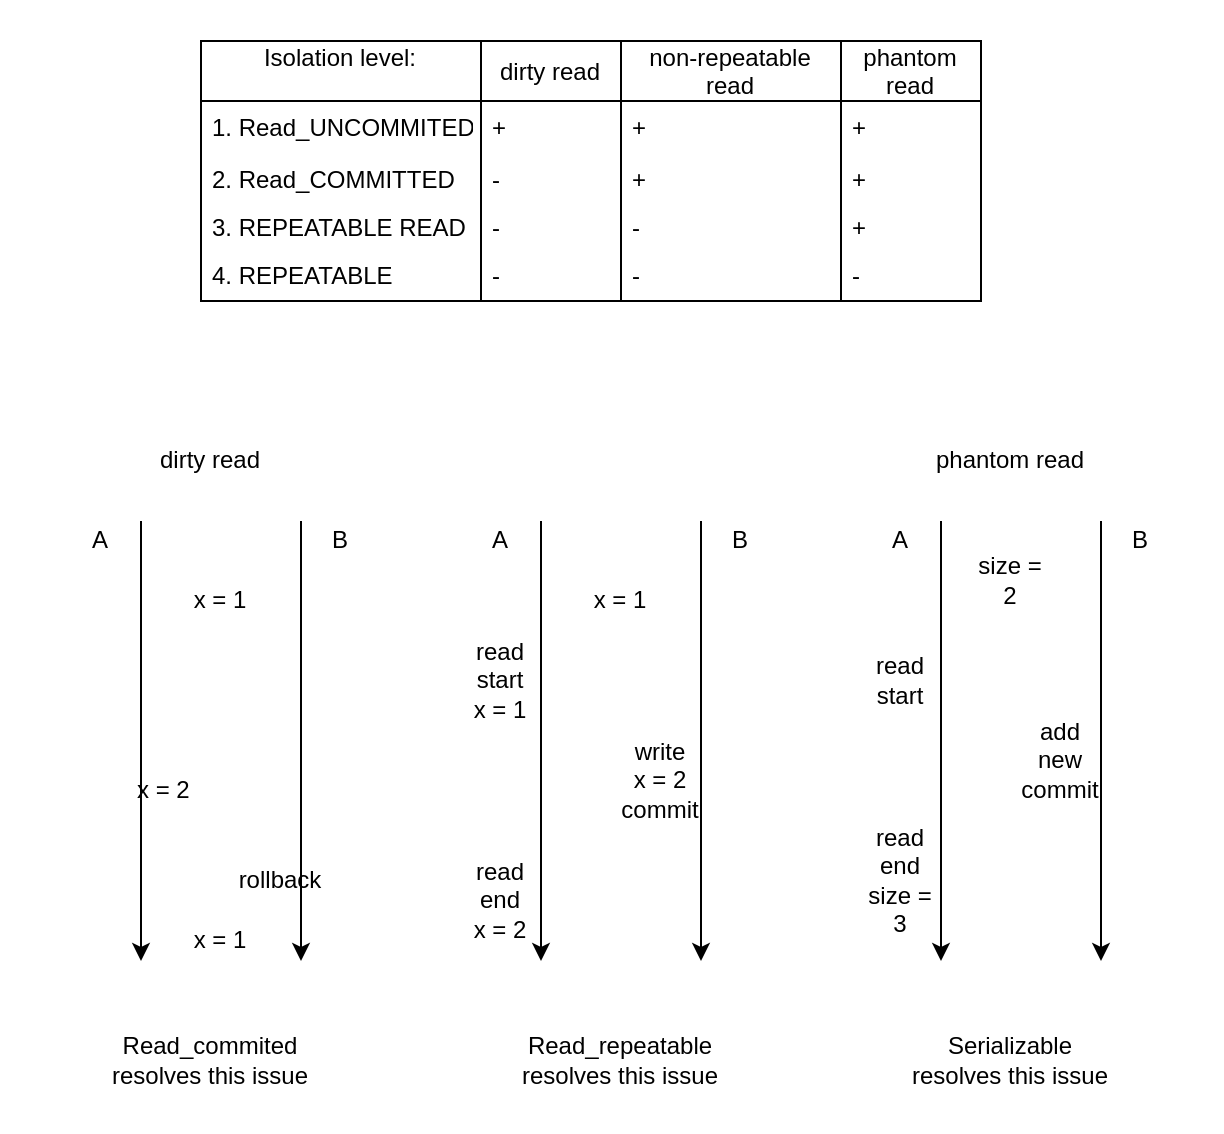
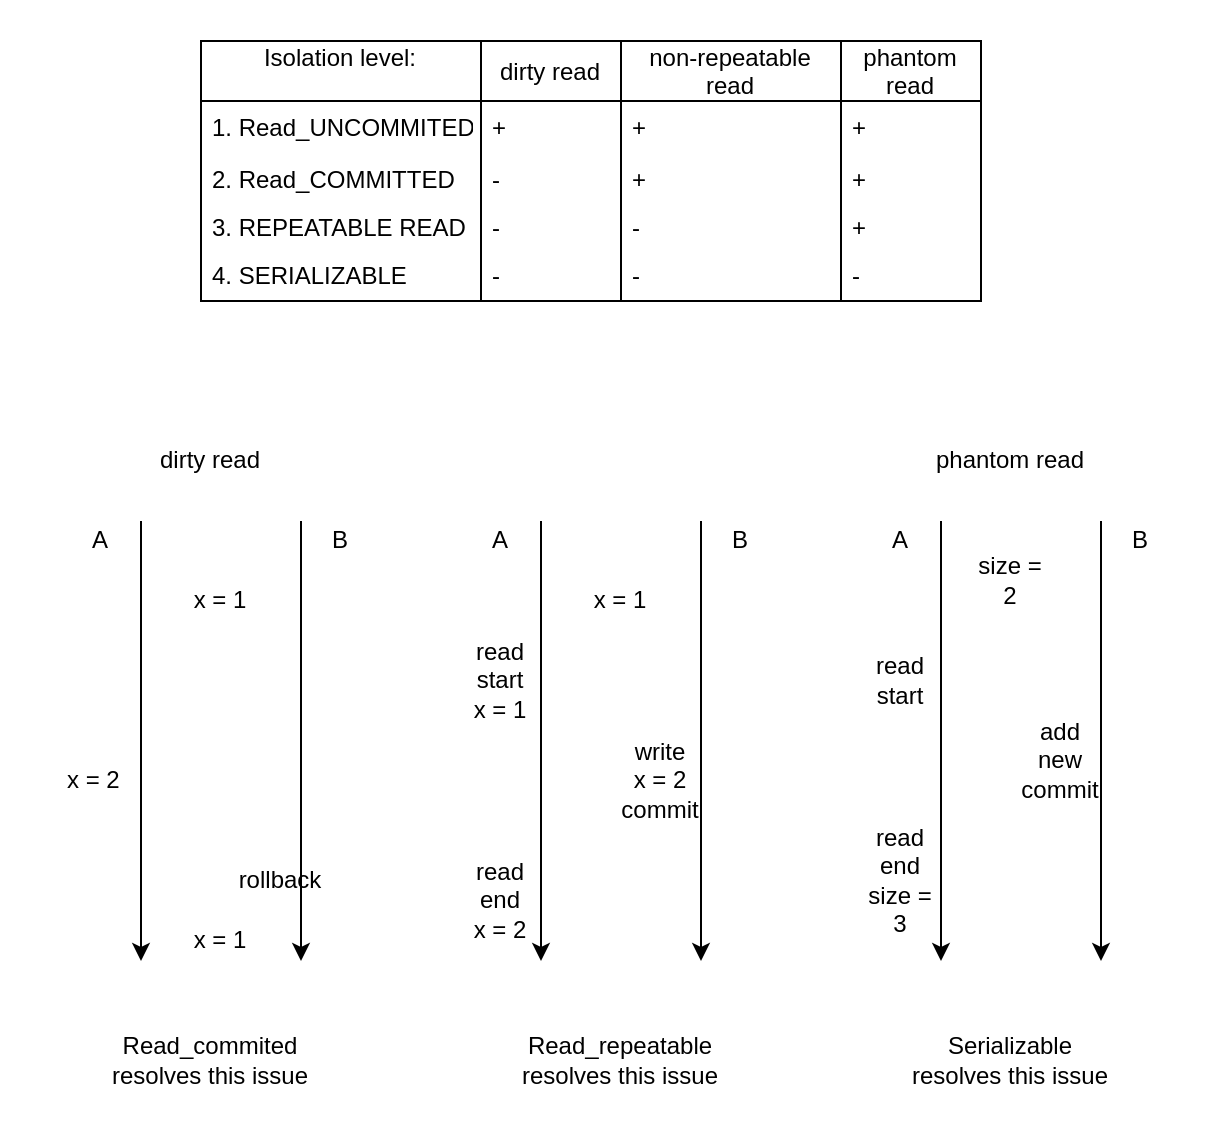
  <mxCell id="0" />
  <mxCell id="1" parent="0" />
  <mxCell id="2" value="dirty read" style="text;html=1;strokeColor=none;fillColor=none;align=center;verticalAlign=middle;whiteSpace=wrap;rounded=0;" vertex="1" parent="1"><mxGeometry x="60" y="220" width="90" height="20" as="geometry" /></mxCell>
  <mxCell id="3" value="phantom read" style="text;html=1;strokeColor=none;fillColor=none;align=center;verticalAlign=middle;whiteSpace=wrap;rounded=0;" vertex="1" parent="1"><mxGeometry x="460" y="220" width="90" height="20" as="geometry" /></mxCell>
  <mxCell id="4" value="" style="endArrow=classic;html=1;" edge="1" parent="1"><mxGeometry width="50" height="50" relative="1" as="geometry"><mxPoint x="70" y="260" as="sourcePoint" /><mxPoint x="70" y="480" as="targetPoint" /></mxGeometry></mxCell>
  <mxCell id="5" value="" style="endArrow=classic;html=1;" edge="1" parent="1"><mxGeometry width="50" height="50" relative="1" as="geometry"><mxPoint x="150" y="260" as="sourcePoint" /><mxPoint x="150" y="480" as="targetPoint" /></mxGeometry></mxCell>
  <mxCell id="6" value="" style="endArrow=classic;html=1;" edge="1" parent="1"><mxGeometry width="50" height="50" relative="1" as="geometry"><mxPoint x="270" y="260" as="sourcePoint" /><mxPoint x="270" y="480" as="targetPoint" /></mxGeometry></mxCell>
  <mxCell id="7" value="" style="endArrow=classic;html=1;" edge="1" parent="1"><mxGeometry width="50" height="50" relative="1" as="geometry"><mxPoint x="350" y="260" as="sourcePoint" /><mxPoint x="350" y="480" as="targetPoint" /></mxGeometry></mxCell>
  <mxCell id="8" value="" style="endArrow=classic;html=1;" edge="1" parent="1"><mxGeometry width="50" height="50" relative="1" as="geometry"><mxPoint x="470" y="260" as="sourcePoint" /><mxPoint x="470" y="480" as="targetPoint" /></mxGeometry></mxCell>
  <mxCell id="9" value="" style="endArrow=classic;html=1;" edge="1" parent="1"><mxGeometry width="50" height="50" relative="1" as="geometry"><mxPoint x="550" y="260" as="sourcePoint" /><mxPoint x="550" y="480" as="targetPoint" /></mxGeometry></mxCell>
  <mxCell id="10" value="A" style="text;html=1;strokeColor=none;fillColor=none;align=center;verticalAlign=middle;whiteSpace=wrap;rounded=0;" vertex="1" parent="1"><mxGeometry x="30" y="260" width="40" height="20" as="geometry" /></mxCell>
  <mxCell id="11" value="A" style="text;html=1;strokeColor=none;fillColor=none;align=center;verticalAlign=middle;whiteSpace=wrap;rounded=0;" vertex="1" parent="1"><mxGeometry x="230" y="260" width="40" height="20" as="geometry" /></mxCell>
  <mxCell id="12" value="A" style="text;html=1;strokeColor=none;fillColor=none;align=center;verticalAlign=middle;whiteSpace=wrap;rounded=0;" vertex="1" parent="1"><mxGeometry x="430" y="260" width="40" height="20" as="geometry" /></mxCell>
  <mxCell id="13" value="B" style="text;html=1;strokeColor=none;fillColor=none;align=center;verticalAlign=middle;whiteSpace=wrap;rounded=0;" vertex="1" parent="1"><mxGeometry x="150" y="260" width="40" height="20" as="geometry" /></mxCell>
  <mxCell id="14" value="B" style="text;html=1;strokeColor=none;fillColor=none;align=center;verticalAlign=middle;whiteSpace=wrap;rounded=0;" vertex="1" parent="1"><mxGeometry x="350" y="260" width="40" height="20" as="geometry" /></mxCell>
  <mxCell id="15" value="B" style="text;html=1;strokeColor=none;fillColor=none;align=center;verticalAlign=middle;whiteSpace=wrap;rounded=0;" vertex="1" parent="1"><mxGeometry x="550" y="260" width="40" height="20" as="geometry" /></mxCell>
  <mxCell id="16" value="x = 1" style="text;html=1;strokeColor=none;fillColor=none;align=center;verticalAlign=middle;whiteSpace=wrap;rounded=0;" vertex="1" parent="1"><mxGeometry x="90" y="290" width="40" height="20" as="geometry" /></mxCell>
- <mxCell id="17" value="&amp;nbsp;x = 2" style="text;html=1;strokeColor=none;fillColor=none;align=center;verticalAlign=middle;whiteSpace=wrap;rounded=0;" vertex="1" parent="1"><mxGeometry x="55" y="385" width="50" height="20" as="geometry" /></mxCell>
+ <mxCell id="17" value="&amp;nbsp;x = 2" style="text;html=1;strokeColor=none;fillColor=none;align=center;verticalAlign=middle;whiteSpace=wrap;rounded=0;" vertex="1" parent="1"><mxGeometry x="20" y="380" width="50" height="20" as="geometry" /></mxCell>
  <mxCell id="18" value="rollback" style="text;html=1;strokeColor=none;fillColor=none;align=center;verticalAlign=middle;whiteSpace=wrap;rounded=0;" vertex="1" parent="1"><mxGeometry x="115" y="430" width="50" height="20" as="geometry" /></mxCell>
  <mxCell id="19" value="Isolation level:&#10;" style="swimlane;fontStyle=0;childLayout=stackLayout;horizontal=1;startSize=30;horizontalStack=0;resizeParent=1;resizeParentMax=0;resizeLast=0;collapsible=1;marginBottom=0;" vertex="1" parent="1"><mxGeometry x="100" y="20" width="140" height="130" as="geometry" /></mxCell>
  <mxCell id="20" value="1. Read_UNCOMMITED" style="text;strokeColor=none;fillColor=none;align=left;verticalAlign=top;spacingLeft=4;spacingRight=4;overflow=hidden;rotatable=0;points=[[0,0.5],[1,0.5]];portConstraint=eastwest;" vertex="1" parent="19"><mxGeometry y="30" width="140" height="26" as="geometry" /></mxCell>
  <mxCell id="21" value="2. Read_COMMITTED" style="text;strokeColor=none;fillColor=none;align=left;verticalAlign=top;spacingLeft=4;spacingRight=4;overflow=hidden;rotatable=0;points=[[0,0.5],[1,0.5]];portConstraint=eastwest;" vertex="1" parent="19"><mxGeometry y="56" width="140" height="24" as="geometry" /></mxCell>
  <mxCell id="22" value="3. REPEATABLE READ" style="text;strokeColor=none;fillColor=none;align=left;verticalAlign=top;spacingLeft=4;spacingRight=4;overflow=hidden;rotatable=0;points=[[0,0.5],[1,0.5]];portConstraint=eastwest;" vertex="1" parent="19"><mxGeometry y="80" width="140" height="24" as="geometry" /></mxCell>
- <mxCell id="23" value="4. REPEATABLE" style="text;strokeColor=none;fillColor=none;align=left;verticalAlign=top;spacingLeft=4;spacingRight=4;overflow=hidden;rotatable=0;points=[[0,0.5],[1,0.5]];portConstraint=eastwest;" vertex="1" parent="19"><mxGeometry y="104" width="140" height="26" as="geometry" /></mxCell>
+ <mxCell id="23" value="4. SERIALIZABLE" style="text;strokeColor=none;fillColor=none;align=left;verticalAlign=top;spacingLeft=4;spacingRight=4;overflow=hidden;rotatable=0;points=[[0,0.5],[1,0.5]];portConstraint=eastwest;" vertex="1" parent="19"><mxGeometry y="104" width="140" height="26" as="geometry" /></mxCell>
  <mxCell id="24" value="dirty read" style="swimlane;fontStyle=0;childLayout=stackLayout;horizontal=1;startSize=30;horizontalStack=0;resizeParent=1;resizeParentMax=0;resizeLast=0;collapsible=1;marginBottom=0;" vertex="1" parent="1"><mxGeometry x="240" y="20" width="70" height="130" as="geometry" /></mxCell>
  <mxCell id="25" value="+" style="text;strokeColor=none;fillColor=none;align=left;verticalAlign=top;spacingLeft=4;spacingRight=4;overflow=hidden;rotatable=0;points=[[0,0.5],[1,0.5]];portConstraint=eastwest;" vertex="1" parent="24"><mxGeometry y="30" width="70" height="26" as="geometry" /></mxCell>
  <mxCell id="26" value="-" style="text;strokeColor=none;fillColor=none;align=left;verticalAlign=top;spacingLeft=4;spacingRight=4;overflow=hidden;rotatable=0;points=[[0,0.5],[1,0.5]];portConstraint=eastwest;" vertex="1" parent="24"><mxGeometry y="56" width="70" height="24" as="geometry" /></mxCell>
  <mxCell id="27" value="-" style="text;strokeColor=none;fillColor=none;align=left;verticalAlign=top;spacingLeft=4;spacingRight=4;overflow=hidden;rotatable=0;points=[[0,0.5],[1,0.5]];portConstraint=eastwest;" vertex="1" parent="24"><mxGeometry y="80" width="70" height="24" as="geometry" /></mxCell>
  <mxCell id="28" value="-" style="text;strokeColor=none;fillColor=none;align=left;verticalAlign=top;spacingLeft=4;spacingRight=4;overflow=hidden;rotatable=0;points=[[0,0.5],[1,0.5]];portConstraint=eastwest;" vertex="1" parent="24"><mxGeometry y="104" width="70" height="26" as="geometry" /></mxCell>
  <mxCell id="29" value="non-repeatable &#10;read" style="swimlane;fontStyle=0;childLayout=stackLayout;horizontal=1;startSize=30;horizontalStack=0;resizeParent=1;resizeParentMax=0;resizeLast=0;collapsible=1;marginBottom=0;" vertex="1" parent="1"><mxGeometry x="310" y="20" width="110" height="130" as="geometry" /></mxCell>
  <mxCell id="30" value="+" style="text;strokeColor=none;fillColor=none;align=left;verticalAlign=top;spacingLeft=4;spacingRight=4;overflow=hidden;rotatable=0;points=[[0,0.5],[1,0.5]];portConstraint=eastwest;" vertex="1" parent="29"><mxGeometry y="30" width="110" height="26" as="geometry" /></mxCell>
  <mxCell id="31" value="+" style="text;strokeColor=none;fillColor=none;align=left;verticalAlign=top;spacingLeft=4;spacingRight=4;overflow=hidden;rotatable=0;points=[[0,0.5],[1,0.5]];portConstraint=eastwest;" vertex="1" parent="29"><mxGeometry y="56" width="110" height="24" as="geometry" /></mxCell>
  <mxCell id="32" value="-" style="text;strokeColor=none;fillColor=none;align=left;verticalAlign=top;spacingLeft=4;spacingRight=4;overflow=hidden;rotatable=0;points=[[0,0.5],[1,0.5]];portConstraint=eastwest;" vertex="1" parent="29"><mxGeometry y="80" width="110" height="24" as="geometry" /></mxCell>
  <mxCell id="33" value="-" style="text;strokeColor=none;fillColor=none;align=left;verticalAlign=top;spacingLeft=4;spacingRight=4;overflow=hidden;rotatable=0;points=[[0,0.5],[1,0.5]];portConstraint=eastwest;" vertex="1" parent="29"><mxGeometry y="104" width="110" height="26" as="geometry" /></mxCell>
  <mxCell id="34" value="phantom&#10;read" style="swimlane;fontStyle=0;childLayout=stackLayout;horizontal=1;startSize=30;horizontalStack=0;resizeParent=1;resizeParentMax=0;resizeLast=0;collapsible=1;marginBottom=0;" vertex="1" parent="1"><mxGeometry x="420" y="20" width="70" height="130" as="geometry" /></mxCell>
  <mxCell id="35" value="+" style="text;strokeColor=none;fillColor=none;align=left;verticalAlign=top;spacingLeft=4;spacingRight=4;overflow=hidden;rotatable=0;points=[[0,0.5],[1,0.5]];portConstraint=eastwest;" vertex="1" parent="34"><mxGeometry y="30" width="70" height="26" as="geometry" /></mxCell>
  <mxCell id="36" value="+" style="text;strokeColor=none;fillColor=none;align=left;verticalAlign=top;spacingLeft=4;spacingRight=4;overflow=hidden;rotatable=0;points=[[0,0.5],[1,0.5]];portConstraint=eastwest;" vertex="1" parent="34"><mxGeometry y="56" width="70" height="24" as="geometry" /></mxCell>
  <mxCell id="37" value="+" style="text;strokeColor=none;fillColor=none;align=left;verticalAlign=top;spacingLeft=4;spacingRight=4;overflow=hidden;rotatable=0;points=[[0,0.5],[1,0.5]];portConstraint=eastwest;" vertex="1" parent="34"><mxGeometry y="80" width="70" height="24" as="geometry" /></mxCell>
  <mxCell id="38" value="-" style="text;strokeColor=none;fillColor=none;align=left;verticalAlign=top;spacingLeft=4;spacingRight=4;overflow=hidden;rotatable=0;points=[[0,0.5],[1,0.5]];portConstraint=eastwest;" vertex="1" parent="34"><mxGeometry y="104" width="70" height="26" as="geometry" /></mxCell>
  <mxCell id="39" value="Read_commited&lt;br&gt;resolves this issue" style="text;html=1;strokeColor=none;fillColor=none;align=center;verticalAlign=middle;whiteSpace=wrap;rounded=0;" vertex="1" parent="1"><mxGeometry x="40" y="515" width="130" height="30" as="geometry" /></mxCell>
  <mxCell id="40" value="x = 1" style="text;html=1;strokeColor=none;fillColor=none;align=center;verticalAlign=middle;whiteSpace=wrap;rounded=0;" vertex="1" parent="1"><mxGeometry x="290" y="290" width="40" height="20" as="geometry" /></mxCell>
  <mxCell id="41" value="read&lt;br&gt;start&lt;br&gt;x = 1" style="text;html=1;strokeColor=none;fillColor=none;align=center;verticalAlign=middle;whiteSpace=wrap;rounded=0;" vertex="1" parent="1"><mxGeometry x="230" y="320" width="40" height="40" as="geometry" /></mxCell>
  <mxCell id="42" value="write&lt;br&gt;x = 2&lt;br&gt;commit" style="text;html=1;strokeColor=none;fillColor=none;align=center;verticalAlign=middle;whiteSpace=wrap;rounded=0;" vertex="1" parent="1"><mxGeometry x="310" y="370" width="40" height="40" as="geometry" /></mxCell>
  <mxCell id="43" value="read&lt;br&gt;end&lt;br&gt;x = 2" style="text;html=1;strokeColor=none;fillColor=none;align=center;verticalAlign=middle;whiteSpace=wrap;rounded=0;" vertex="1" parent="1"><mxGeometry x="230" y="430" width="40" height="40" as="geometry" /></mxCell>
  <mxCell id="44" value="Read_repeatable&lt;br&gt;resolves this issue" style="text;html=1;strokeColor=none;fillColor=none;align=center;verticalAlign=middle;whiteSpace=wrap;rounded=0;" vertex="1" parent="1"><mxGeometry x="245" y="515" width="130" height="30" as="geometry" /></mxCell>
  <mxCell id="45" value="read&lt;br&gt;start" style="text;html=1;strokeColor=none;fillColor=none;align=center;verticalAlign=middle;whiteSpace=wrap;rounded=0;" vertex="1" parent="1"><mxGeometry x="430" y="320" width="40" height="40" as="geometry" /></mxCell>
  <mxCell id="46" value="add new&lt;br&gt;commit" style="text;html=1;strokeColor=none;fillColor=none;align=center;verticalAlign=middle;whiteSpace=wrap;rounded=0;" vertex="1" parent="1"><mxGeometry x="510" y="360" width="40" height="40" as="geometry" /></mxCell>
  <mxCell id="47" value="Serializable&lt;br&gt;resolves this issue" style="text;html=1;strokeColor=none;fillColor=none;align=center;verticalAlign=middle;whiteSpace=wrap;rounded=0;" vertex="1" parent="1"><mxGeometry x="440" y="515" width="130" height="30" as="geometry" /></mxCell>
  <mxCell id="48" value="read&lt;br&gt;end&lt;br&gt;size = 3" style="text;html=1;strokeColor=none;fillColor=none;align=center;verticalAlign=middle;whiteSpace=wrap;rounded=0;" vertex="1" parent="1"><mxGeometry x="430" y="420" width="40" height="40" as="geometry" /></mxCell>
  <mxCell id="49" value="size = 2" style="text;html=1;strokeColor=none;fillColor=none;align=center;verticalAlign=middle;whiteSpace=wrap;rounded=0;" vertex="1" parent="1"><mxGeometry x="485" y="270" width="40" height="40" as="geometry" /></mxCell>
  <mxCell id="50" value="x = 1" style="text;html=1;strokeColor=none;fillColor=none;align=center;verticalAlign=middle;whiteSpace=wrap;rounded=0;" vertex="1" parent="1"><mxGeometry x="90" y="460" width="40" height="20" as="geometry" /></mxCell>
